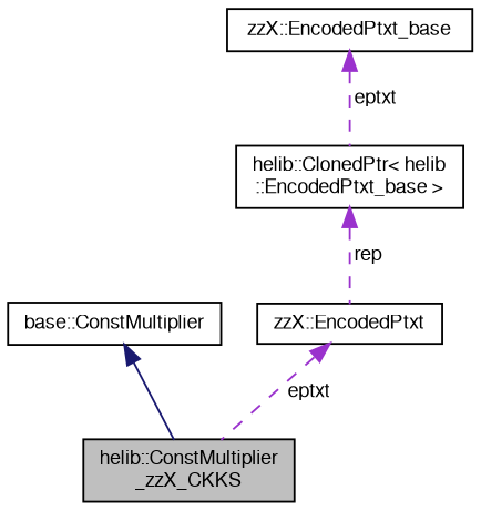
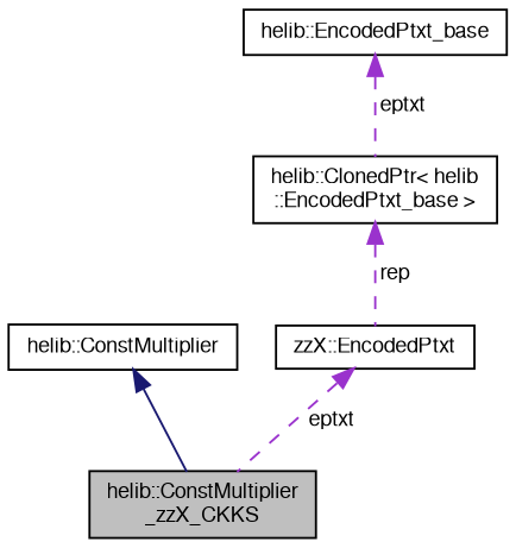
  digraph {
    node [color=black fillcolor=white fontname=FreeSans fontsize=10 shape=record style=filled]
    edge [color=darkorchid3 dir=back fontname=FreeSans fontsize=10 labelfontname=FreeSans labelfontsize=10 style=dashed]
    n1 [fillcolor=grey75 fontcolor=black height=0.2 label="helib::ConstMultiplier\l_zzX_CKKS" width=0.4]
-   n2 [height=0.2 label="base::ConstMultiplier" width=0.4]
+   n2 [height=0.2 label="helib::ConstMultiplier" width=0.4]
    n3 [height=0.2 label="zzX::EncodedPtxt" width=0.4]
    n4 [height=0.2 label="helib::ClonedPtr\< helib\l::EncodedPtxt_base \>" width=0.4]
-   n5 [height=0.2 label="zzX::EncodedPtxt_base" width=0.4]
+   n5 [height=0.2 label="helib::EncodedPtxt_base" width=0.4]
    n2 -> n1 [color=midnightblue style=solid]
    n3 -> n1 [label=" eptxt"]
    n4 -> n3 [label=" rep"]
    n5 -> n4 [label=" eptxt"]
  }
